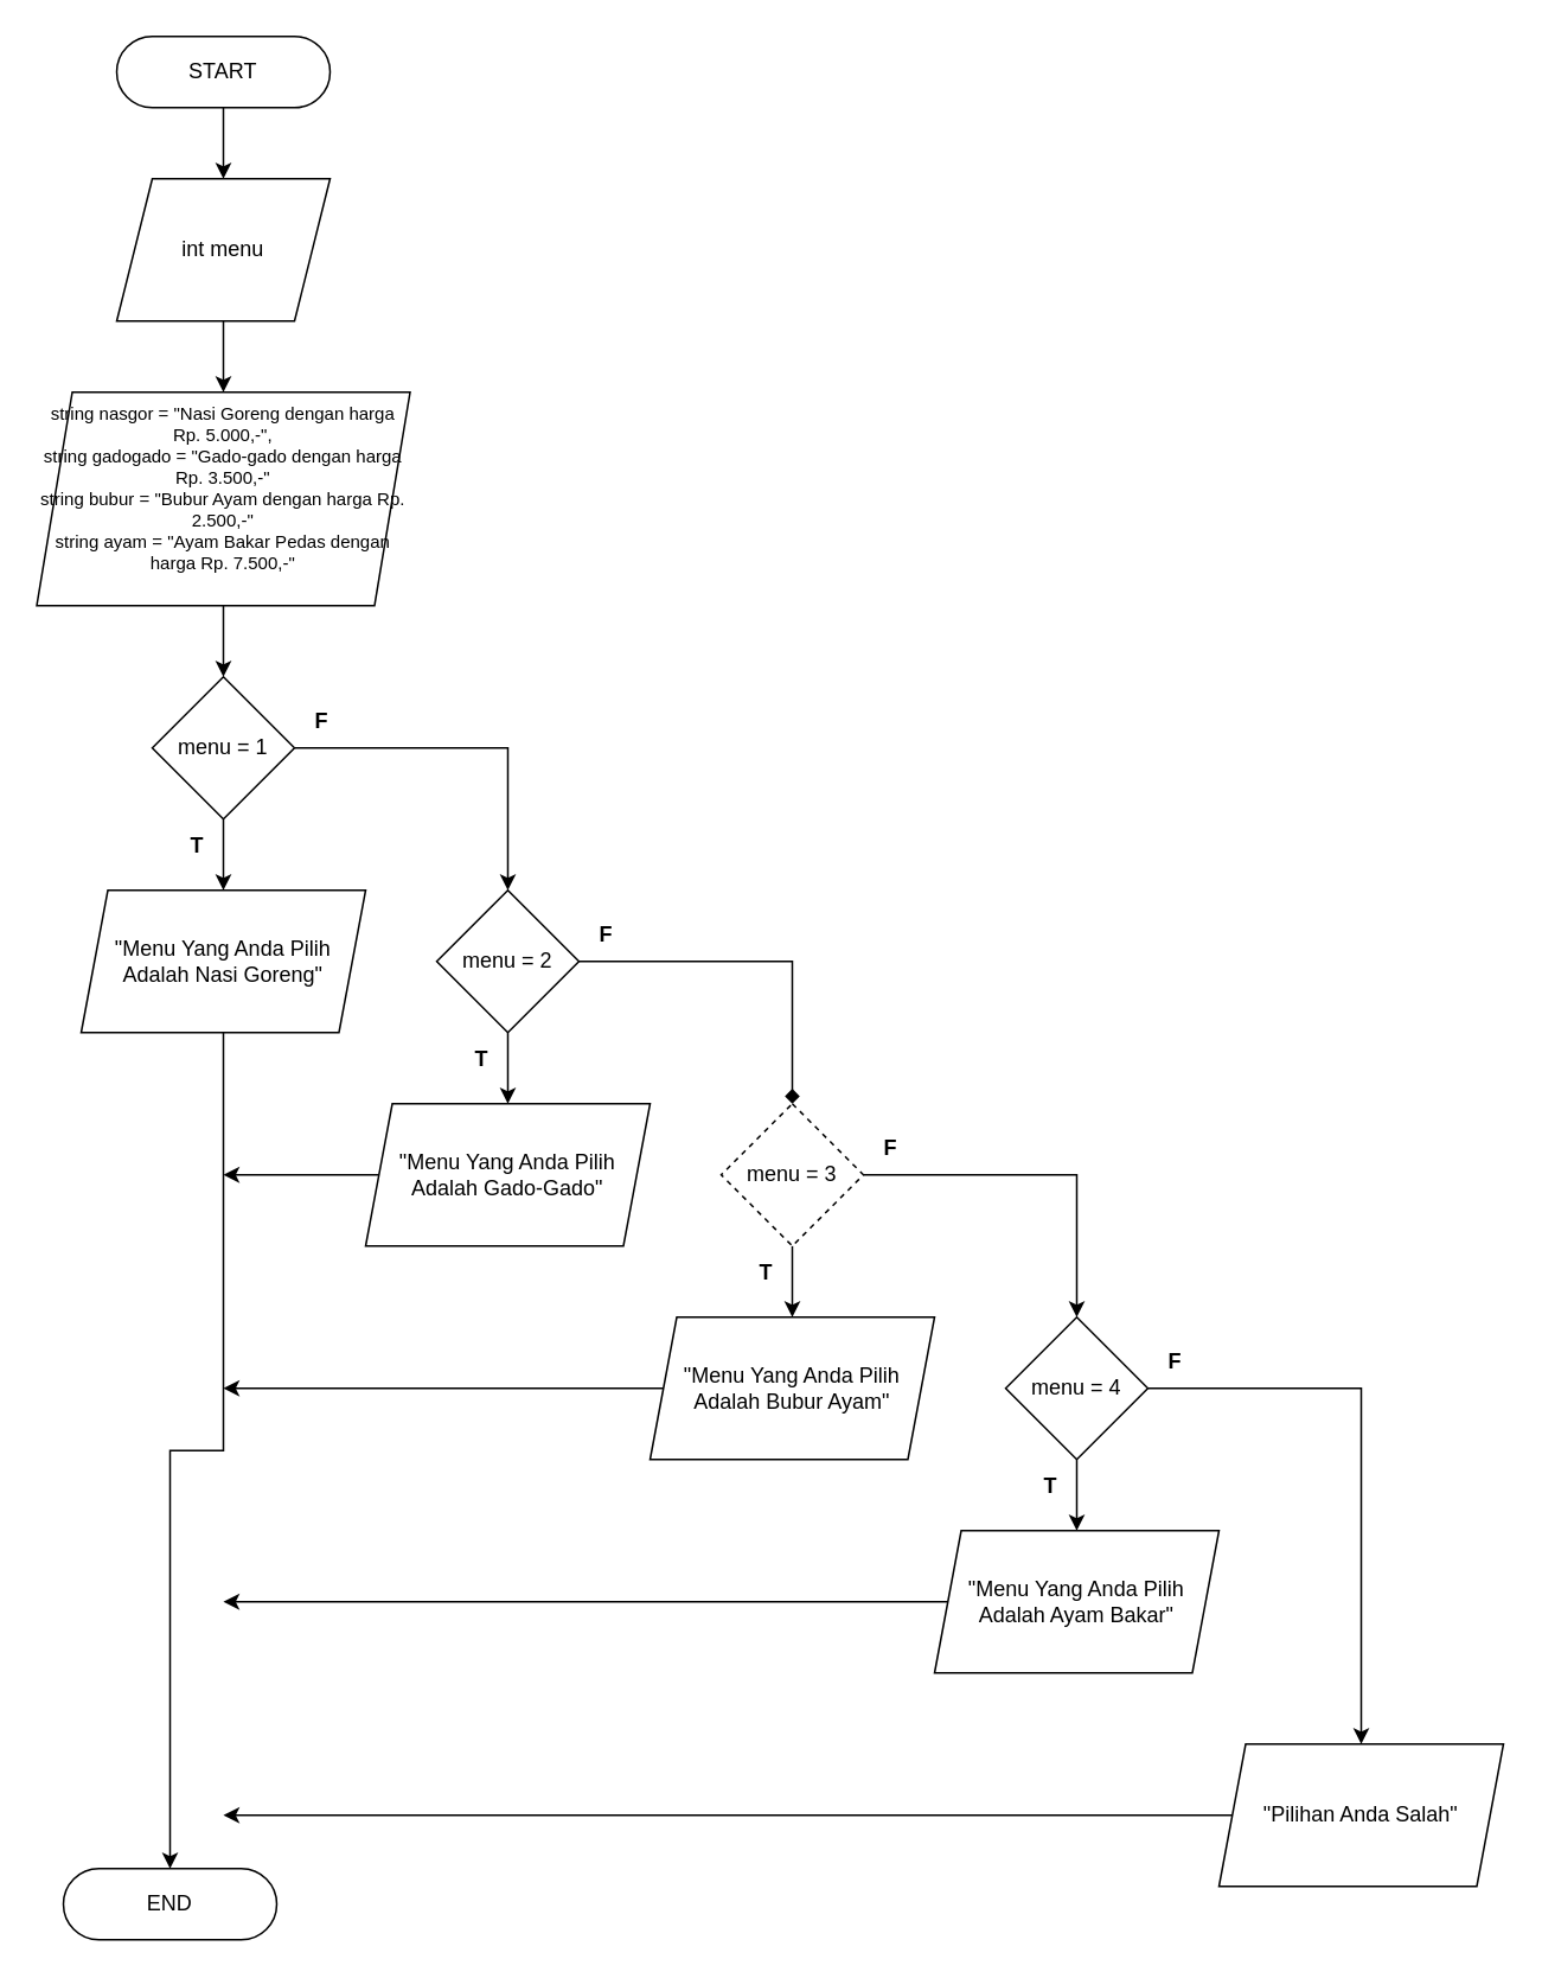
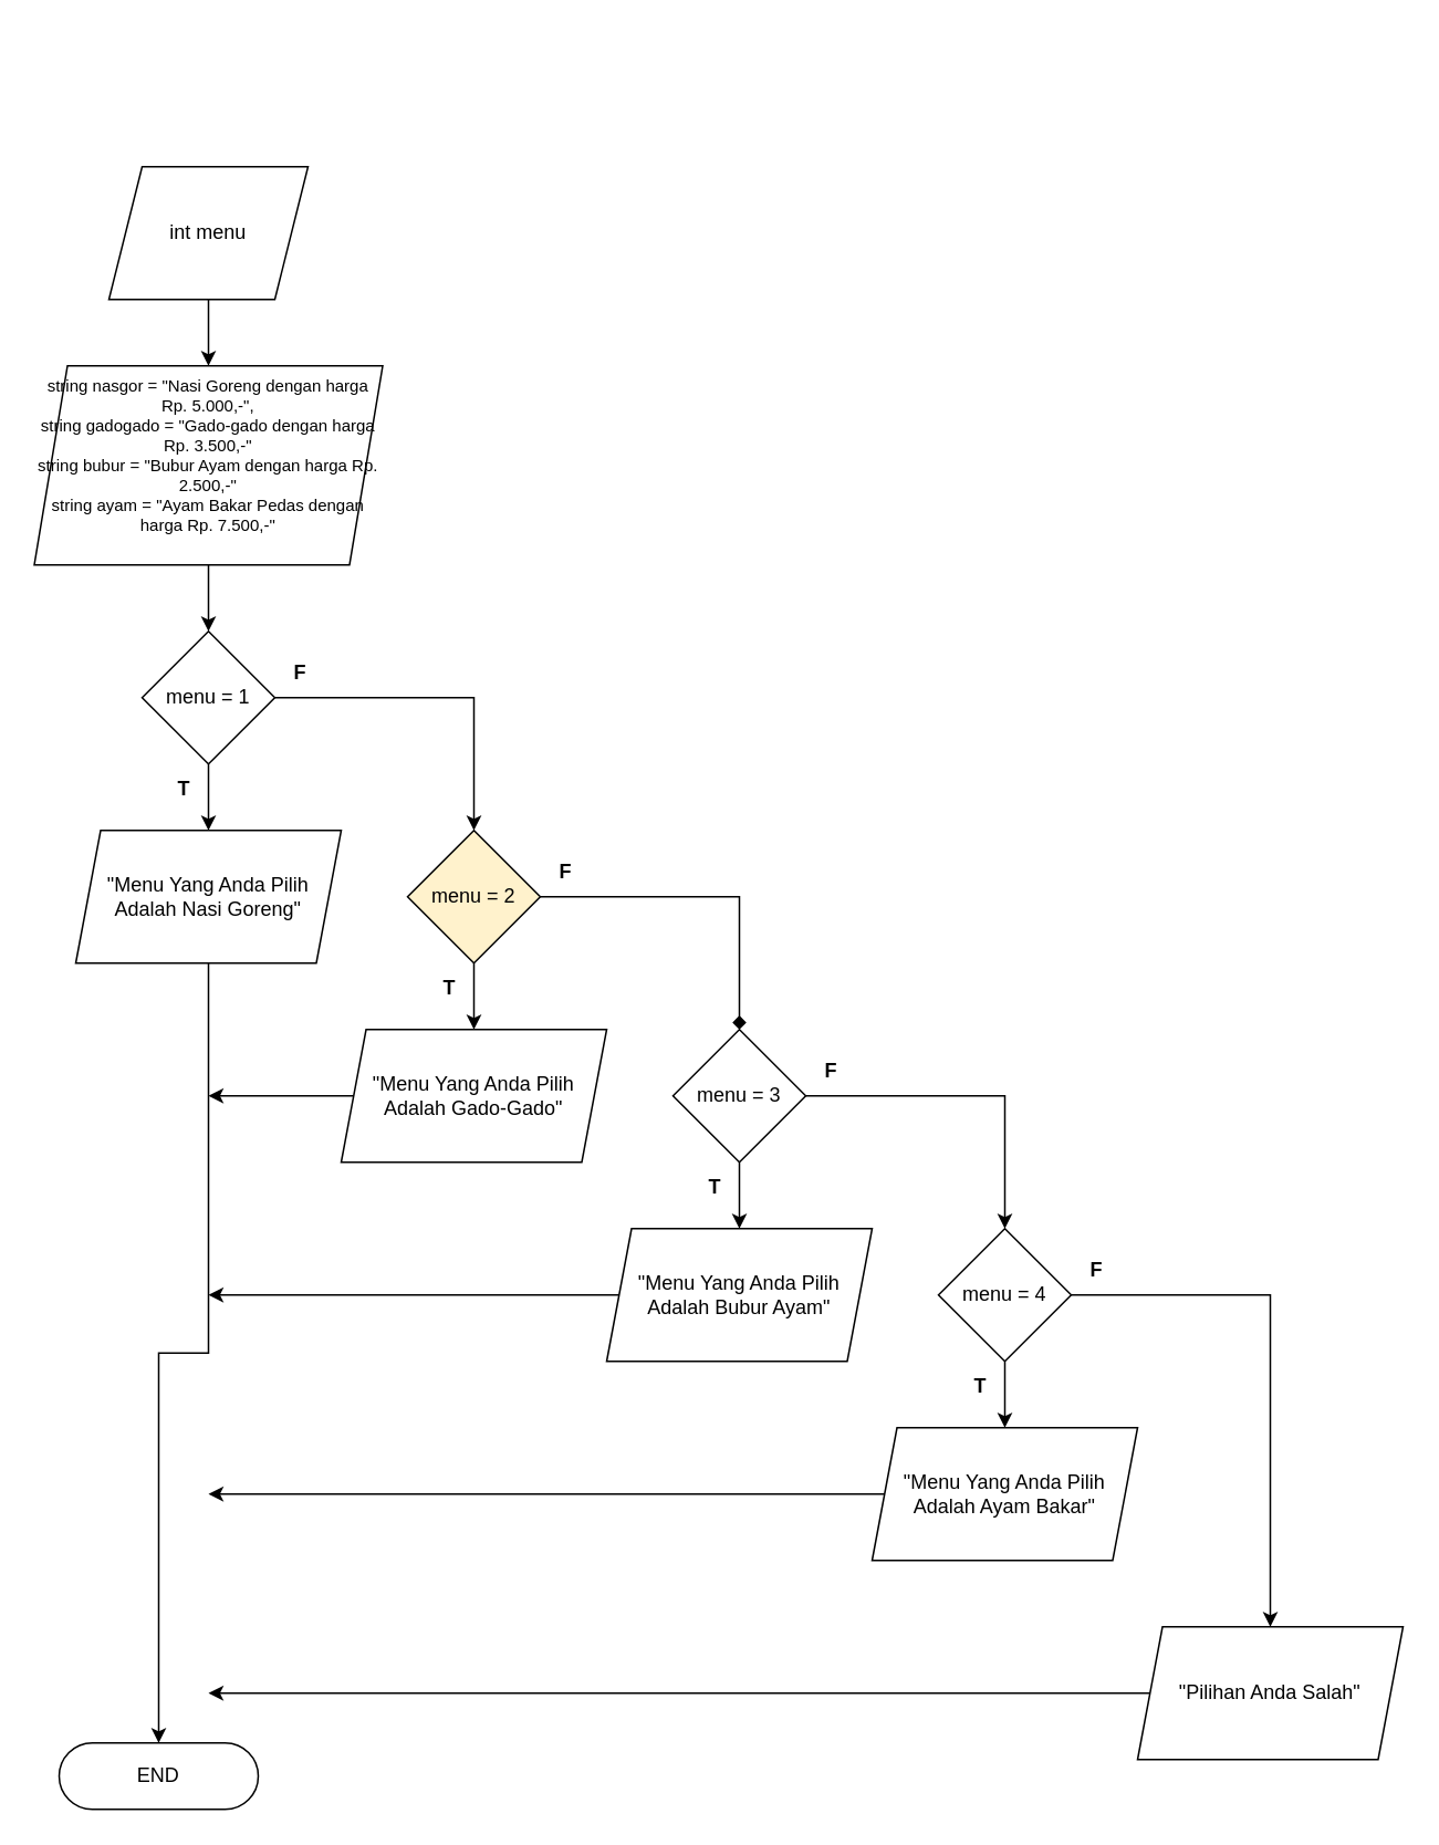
  <mxCell id="0" />
  <mxCell id="1" parent="0" />
- <mxCell id="2" style="edgeStyle=orthogonalEdgeStyle;rounded=0;orthogonalLoop=1;jettySize=auto;html=1;exitX=0.5;exitY=1;exitDx=0;exitDy=0;entryX=0.5;entryY=0;entryDx=0;entryDy=0;" edge="1" parent="1" source="3" target="22"><mxGeometry relative="1" as="geometry" /></mxCell>
- <mxCell id="3" value="START" style="rounded=1;whiteSpace=wrap;html=1;arcSize=50;" vertex="1" parent="1"><mxGeometry x="65" y="20" width="120" height="40" as="geometry" /></mxCell>
  <mxCell id="4" style="edgeStyle=orthogonalEdgeStyle;rounded=0;orthogonalLoop=1;jettySize=auto;html=1;exitX=0.5;exitY=1;exitDx=0;exitDy=0;entryX=0.5;entryY=0;entryDx=0;entryDy=0;" edge="1" parent="1" source="5" target="8"><mxGeometry relative="1" as="geometry" /></mxCell>
  <mxCell id="5" value="&lt;div style=&quot;font-size: 10px;&quot;&gt;&lt;span style=&quot;background-color: initial;&quot;&gt;string nasgor = &quot;Nasi Goreng dengan harga Rp. 5.000,-&quot;,&lt;/span&gt;&lt;br&gt;&lt;/div&gt;&lt;div style=&quot;font-size: 10px;&quot;&gt;&lt;span style=&quot;background-color: initial; font-size: 10px;&quot;&gt;string gadogado = &quot;Gado-gado dengan harga Rp. 3.500,-&quot;&lt;/span&gt;&lt;/div&gt;&lt;div style=&quot;font-size: 10px;&quot;&gt;&lt;span style=&quot;background-color: initial; font-size: 10px;&quot;&gt;string bubur = &quot;Bubur Ayam dengan harga Rp. 2.500,-&quot;&lt;/span&gt;&lt;/div&gt;&lt;div style=&quot;font-size: 10px;&quot;&gt;&lt;span style=&quot;background-color: initial; font-size: 10px;&quot;&gt;string ayam = &quot;Ayam Bakar Pedas dengan harga Rp. 7.500,-&quot;&lt;br style=&quot;font-size: 10px;&quot;&gt;&lt;/span&gt;&lt;/div&gt;" style="shape=parallelogram;perimeter=parallelogramPerimeter;whiteSpace=wrap;html=1;fixedSize=1;horizontal=1;verticalAlign=top;fontSize=10;align=center;" vertex="1" parent="1"><mxGeometry x="20" y="220" width="210" height="120" as="geometry" /></mxCell>
  <mxCell id="6" style="edgeStyle=orthogonalEdgeStyle;rounded=0;orthogonalLoop=1;jettySize=auto;html=1;exitX=0.5;exitY=1;exitDx=0;exitDy=0;entryX=0.5;entryY=0;entryDx=0;entryDy=0;" edge="1" parent="1" source="8" target="10"><mxGeometry relative="1" as="geometry" /></mxCell>
  <mxCell id="7" style="edgeStyle=orthogonalEdgeStyle;rounded=0;orthogonalLoop=1;jettySize=auto;html=1;exitX=1;exitY=0.5;exitDx=0;exitDy=0;entryX=0.5;entryY=0;entryDx=0;entryDy=0;" edge="1" parent="1" source="8" target="13"><mxGeometry relative="1" as="geometry"><mxPoint x="285" y="420" as="targetPoint" /></mxGeometry></mxCell>
  <mxCell id="8" value="menu = 1" style="rhombus;whiteSpace=wrap;html=1;" vertex="1" parent="1"><mxGeometry x="85" y="380" width="80" height="80" as="geometry" /></mxCell>
  <mxCell id="9" style="edgeStyle=orthogonalEdgeStyle;rounded=0;orthogonalLoop=1;jettySize=auto;html=1;exitX=0.5;exitY=1;exitDx=0;exitDy=0;entryX=0.5;entryY=0;entryDx=0;entryDy=0;" edge="1" parent="1" source="10" target="28"><mxGeometry relative="1" as="geometry" /></mxCell>
  <mxCell id="10" value="&quot;Menu Yang Anda Pilih Adalah Nasi Goreng&quot;" style="shape=parallelogram;perimeter=parallelogramPerimeter;whiteSpace=wrap;html=1;fixedSize=1;size=15;" vertex="1" parent="1"><mxGeometry x="45" y="500" width="160" height="80" as="geometry" /></mxCell>
  <mxCell id="11" style="edgeStyle=orthogonalEdgeStyle;rounded=0;orthogonalLoop=1;jettySize=auto;html=1;exitX=0.5;exitY=1;exitDx=0;exitDy=0;entryX=0.5;entryY=0;entryDx=0;entryDy=0;" edge="1" parent="1" source="13" target="15"><mxGeometry relative="1" as="geometry" /></mxCell>
  <mxCell id="12" style="edgeStyle=orthogonalEdgeStyle;rounded=0;orthogonalLoop=1;jettySize=auto;html=1;exitX=1;exitY=0.5;exitDx=0;exitDy=0;entryX=0.5;entryY=0;entryDx=0;entryDy=0;endArrow=diamond;" edge="1" parent="1" source="13" target="18"><mxGeometry relative="1" as="geometry"><mxPoint x="445" y="540" as="targetPoint" /></mxGeometry></mxCell>
- <mxCell id="13" value="menu = 2" style="rhombus;whiteSpace=wrap;html=1;" vertex="1" parent="1"><mxGeometry x="245" y="500" width="80" height="80" as="geometry" /></mxCell>
+ <mxCell id="13" value="menu = 2" style="rhombus;whiteSpace=wrap;html=1;fillColor=#fff2cc;" vertex="1" parent="1"><mxGeometry x="245" y="500" width="80" height="80" as="geometry" /></mxCell>
  <mxCell id="14" style="edgeStyle=orthogonalEdgeStyle;rounded=0;orthogonalLoop=1;jettySize=auto;html=1;exitX=0;exitY=0.5;exitDx=0;exitDy=0;" edge="1" parent="1" source="15"><mxGeometry relative="1" as="geometry"><mxPoint x="125" y="660" as="targetPoint" /></mxGeometry></mxCell>
  <mxCell id="15" value="&quot;Menu Yang Anda Pilih Adalah Gado-Gado&quot;" style="shape=parallelogram;perimeter=parallelogramPerimeter;whiteSpace=wrap;html=1;fixedSize=1;size=15;" vertex="1" parent="1"><mxGeometry x="205" y="620" width="160" height="80" as="geometry" /></mxCell>
  <mxCell id="16" style="edgeStyle=orthogonalEdgeStyle;rounded=0;orthogonalLoop=1;jettySize=auto;html=1;exitX=0.5;exitY=1;exitDx=0;exitDy=0;entryX=0.5;entryY=0;entryDx=0;entryDy=0;" edge="1" parent="1" source="18" target="20"><mxGeometry relative="1" as="geometry" /></mxCell>
  <mxCell id="17" style="edgeStyle=orthogonalEdgeStyle;rounded=0;orthogonalLoop=1;jettySize=auto;html=1;exitX=1;exitY=0.5;exitDx=0;exitDy=0;entryX=0.5;entryY=0;entryDx=0;entryDy=0;" edge="1" parent="1" source="18" target="25"><mxGeometry relative="1" as="geometry"><mxPoint x="605" y="660" as="targetPoint" /></mxGeometry></mxCell>
- <mxCell id="18" value="menu = 3" style="rhombus;whiteSpace=wrap;html=1;dashed=1;" vertex="1" parent="1"><mxGeometry x="405" y="620" width="80" height="80" as="geometry" /></mxCell>
+ <mxCell id="18" value="menu = 3" style="rhombus;whiteSpace=wrap;html=1;" vertex="1" parent="1"><mxGeometry x="405" y="620" width="80" height="80" as="geometry" /></mxCell>
  <mxCell id="19" style="edgeStyle=orthogonalEdgeStyle;rounded=0;orthogonalLoop=1;jettySize=auto;html=1;exitX=0;exitY=0.5;exitDx=0;exitDy=0;" edge="1" parent="1" source="20"><mxGeometry relative="1" as="geometry"><mxPoint x="125" y="780" as="targetPoint" /></mxGeometry></mxCell>
  <mxCell id="20" value="&quot;Menu Yang Anda Pilih Adalah Bubur Ayam&quot;" style="shape=parallelogram;perimeter=parallelogramPerimeter;whiteSpace=wrap;html=1;fixedSize=1;size=15;" vertex="1" parent="1"><mxGeometry x="365" y="740" width="160" height="80" as="geometry" /></mxCell>
  <mxCell id="21" style="edgeStyle=orthogonalEdgeStyle;rounded=0;orthogonalLoop=1;jettySize=auto;html=1;exitX=0.5;exitY=1;exitDx=0;exitDy=0;entryX=0.5;entryY=0;entryDx=0;entryDy=0;" edge="1" parent="1" source="22" target="5"><mxGeometry relative="1" as="geometry" /></mxCell>
  <mxCell id="22" value="int menu" style="shape=parallelogram;perimeter=parallelogramPerimeter;whiteSpace=wrap;html=1;fixedSize=1;" vertex="1" parent="1"><mxGeometry x="65" y="100" width="120" height="80" as="geometry" /></mxCell>
  <mxCell id="23" style="edgeStyle=orthogonalEdgeStyle;rounded=0;orthogonalLoop=1;jettySize=auto;html=1;exitX=0.5;exitY=1;exitDx=0;exitDy=0;entryX=0.5;entryY=0;entryDx=0;entryDy=0;" edge="1" parent="1" source="25" target="27"><mxGeometry relative="1" as="geometry" /></mxCell>
  <mxCell id="24" style="edgeStyle=orthogonalEdgeStyle;rounded=0;orthogonalLoop=1;jettySize=auto;html=1;exitX=1;exitY=0.5;exitDx=0;exitDy=0;entryX=0.5;entryY=0;entryDx=0;entryDy=0;" edge="1" parent="1" source="25" target="30"><mxGeometry relative="1" as="geometry"><mxPoint x="765" y="780" as="targetPoint" /></mxGeometry></mxCell>
  <mxCell id="25" value="menu = 4" style="rhombus;whiteSpace=wrap;html=1;" vertex="1" parent="1"><mxGeometry x="565" y="740" width="80" height="80" as="geometry" /></mxCell>
  <mxCell id="26" style="edgeStyle=orthogonalEdgeStyle;rounded=0;orthogonalLoop=1;jettySize=auto;html=1;exitX=0;exitY=0.5;exitDx=0;exitDy=0;" edge="1" parent="1" source="27"><mxGeometry relative="1" as="geometry"><mxPoint x="125" y="900" as="targetPoint" /></mxGeometry></mxCell>
  <mxCell id="27" value="&quot;Menu Yang Anda Pilih Adalah Ayam Bakar&quot;" style="shape=parallelogram;perimeter=parallelogramPerimeter;whiteSpace=wrap;html=1;fixedSize=1;size=15;" vertex="1" parent="1"><mxGeometry x="525" y="860" width="160" height="80" as="geometry" /></mxCell>
  <mxCell id="28" value="END" style="rounded=1;whiteSpace=wrap;html=1;arcSize=50;" vertex="1" parent="1"><mxGeometry x="35" y="1050" width="120" height="40" as="geometry" /></mxCell>
  <mxCell id="29" style="edgeStyle=orthogonalEdgeStyle;rounded=0;orthogonalLoop=1;jettySize=auto;html=1;exitX=0;exitY=0.5;exitDx=0;exitDy=0;" edge="1" parent="1" source="30"><mxGeometry relative="1" as="geometry"><mxPoint x="125" y="1020" as="targetPoint" /></mxGeometry></mxCell>
  <mxCell id="30" value="&quot;Pilihan Anda Salah&quot;" style="shape=parallelogram;perimeter=parallelogramPerimeter;whiteSpace=wrap;html=1;fixedSize=1;size=15;" vertex="1" parent="1"><mxGeometry x="685" y="980" width="160" height="80" as="geometry" /></mxCell>
  <mxCell id="31" value="&lt;b&gt;T&lt;/b&gt;" style="text;html=1;align=center;verticalAlign=middle;resizable=0;points=[];autosize=1;strokeColor=none;fillColor=none;" vertex="1" parent="1"><mxGeometry x="95" y="460" width="30" height="30" as="geometry" /></mxCell>
  <mxCell id="32" value="&lt;b&gt;T&lt;/b&gt;" style="text;html=1;align=center;verticalAlign=middle;resizable=0;points=[];autosize=1;strokeColor=none;fillColor=none;" vertex="1" parent="1"><mxGeometry x="255" y="580" width="30" height="30" as="geometry" /></mxCell>
  <mxCell id="33" value="&lt;b&gt;T&lt;/b&gt;" style="text;html=1;align=center;verticalAlign=middle;resizable=0;points=[];autosize=1;strokeColor=none;fillColor=none;" vertex="1" parent="1"><mxGeometry x="415" y="700" width="30" height="30" as="geometry" /></mxCell>
  <mxCell id="34" value="&lt;b&gt;T&lt;/b&gt;" style="text;html=1;align=center;verticalAlign=middle;resizable=0;points=[];autosize=1;strokeColor=none;fillColor=none;" vertex="1" parent="1"><mxGeometry x="575" y="820" width="30" height="30" as="geometry" /></mxCell>
  <mxCell id="35" value="&lt;b&gt;F&lt;/b&gt;" style="text;html=1;align=center;verticalAlign=middle;resizable=0;points=[];autosize=1;strokeColor=none;fillColor=none;" vertex="1" parent="1"><mxGeometry x="165" y="390" width="30" height="30" as="geometry" /></mxCell>
  <mxCell id="36" value="&lt;b&gt;F&lt;/b&gt;" style="text;html=1;align=center;verticalAlign=middle;resizable=0;points=[];autosize=1;strokeColor=none;fillColor=none;" vertex="1" parent="1"><mxGeometry x="325" y="510" width="30" height="30" as="geometry" /></mxCell>
  <mxCell id="37" value="&lt;b&gt;F&lt;/b&gt;" style="text;html=1;align=center;verticalAlign=middle;resizable=0;points=[];autosize=1;strokeColor=none;fillColor=none;" vertex="1" parent="1"><mxGeometry x="485" y="630" width="30" height="30" as="geometry" /></mxCell>
  <mxCell id="38" value="&lt;b&gt;F&lt;/b&gt;" style="text;html=1;align=center;verticalAlign=middle;resizable=0;points=[];autosize=1;strokeColor=none;fillColor=none;" vertex="1" parent="1"><mxGeometry x="645" y="750" width="30" height="30" as="geometry" /></mxCell>
